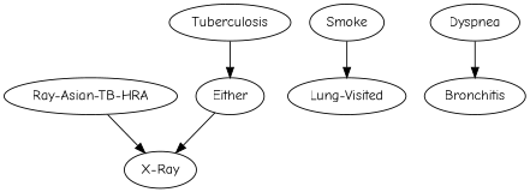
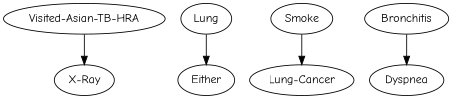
  strict digraph {
    fontname="Comic Neue"
    node [fontname="Comic Neue"]
    edge [fontname="Comic Neue"]
-   "Visited-Asian-TB-HRA" [label="Ray-Asian-TB-HRA"]
+   "Visited-Asian-TB-HRA"
    "X-Ray"
-   Tuberculosis
+   Tuberculosis [label=Lung]
    Either
    Smoke
-   "Lung-Cancer" [label="Lung-Visited"]
+   "Lung-Cancer"
    Bronchitis
    Dyspnea
    "Visited-Asian-TB-HRA" -> "X-Ray"
    Tuberculosis -> Either
-   Either -> "X-Ray"
    Smoke -> "Lung-Cancer"
-   Dyspnea -> Bronchitis
+   Bronchitis -> Dyspnea
  }
